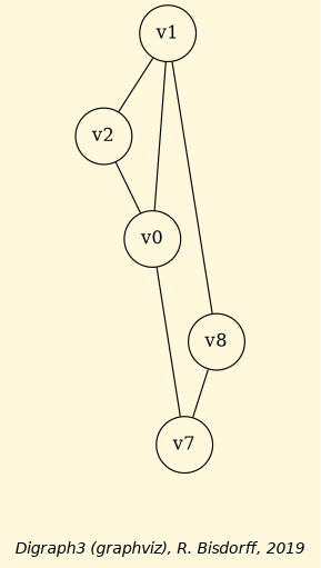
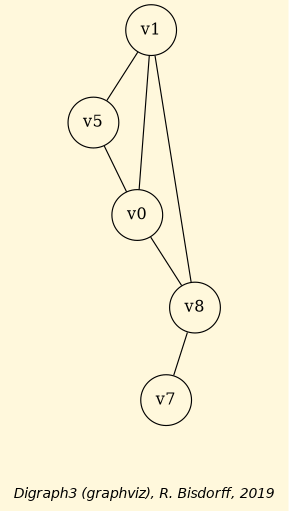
  strict graph {
    bgcolor=cornsilk
    fontname="Helvetica-Oblique"
    fontsize=12
    label="\nDigraph3 (graphviz), R. Bisdorff, 2019"
    node [shape=circle]
    edge [arrowhead=none arrowtail=none color=black dir=both style="setlinewidth(1)"]
    n1 [label=v1]
-   n2 [label=v2]
+   n2 [label=v5]
    n3 [label=v8]
    n4 [label=v0]
    n5 [label=v7]
    n1 -- n2
    n1 -- n3
    n1 -- n4
    n2 -- n4
    n3 -- n5
-   n4 -- n5
+   n4 -- n3
  }
